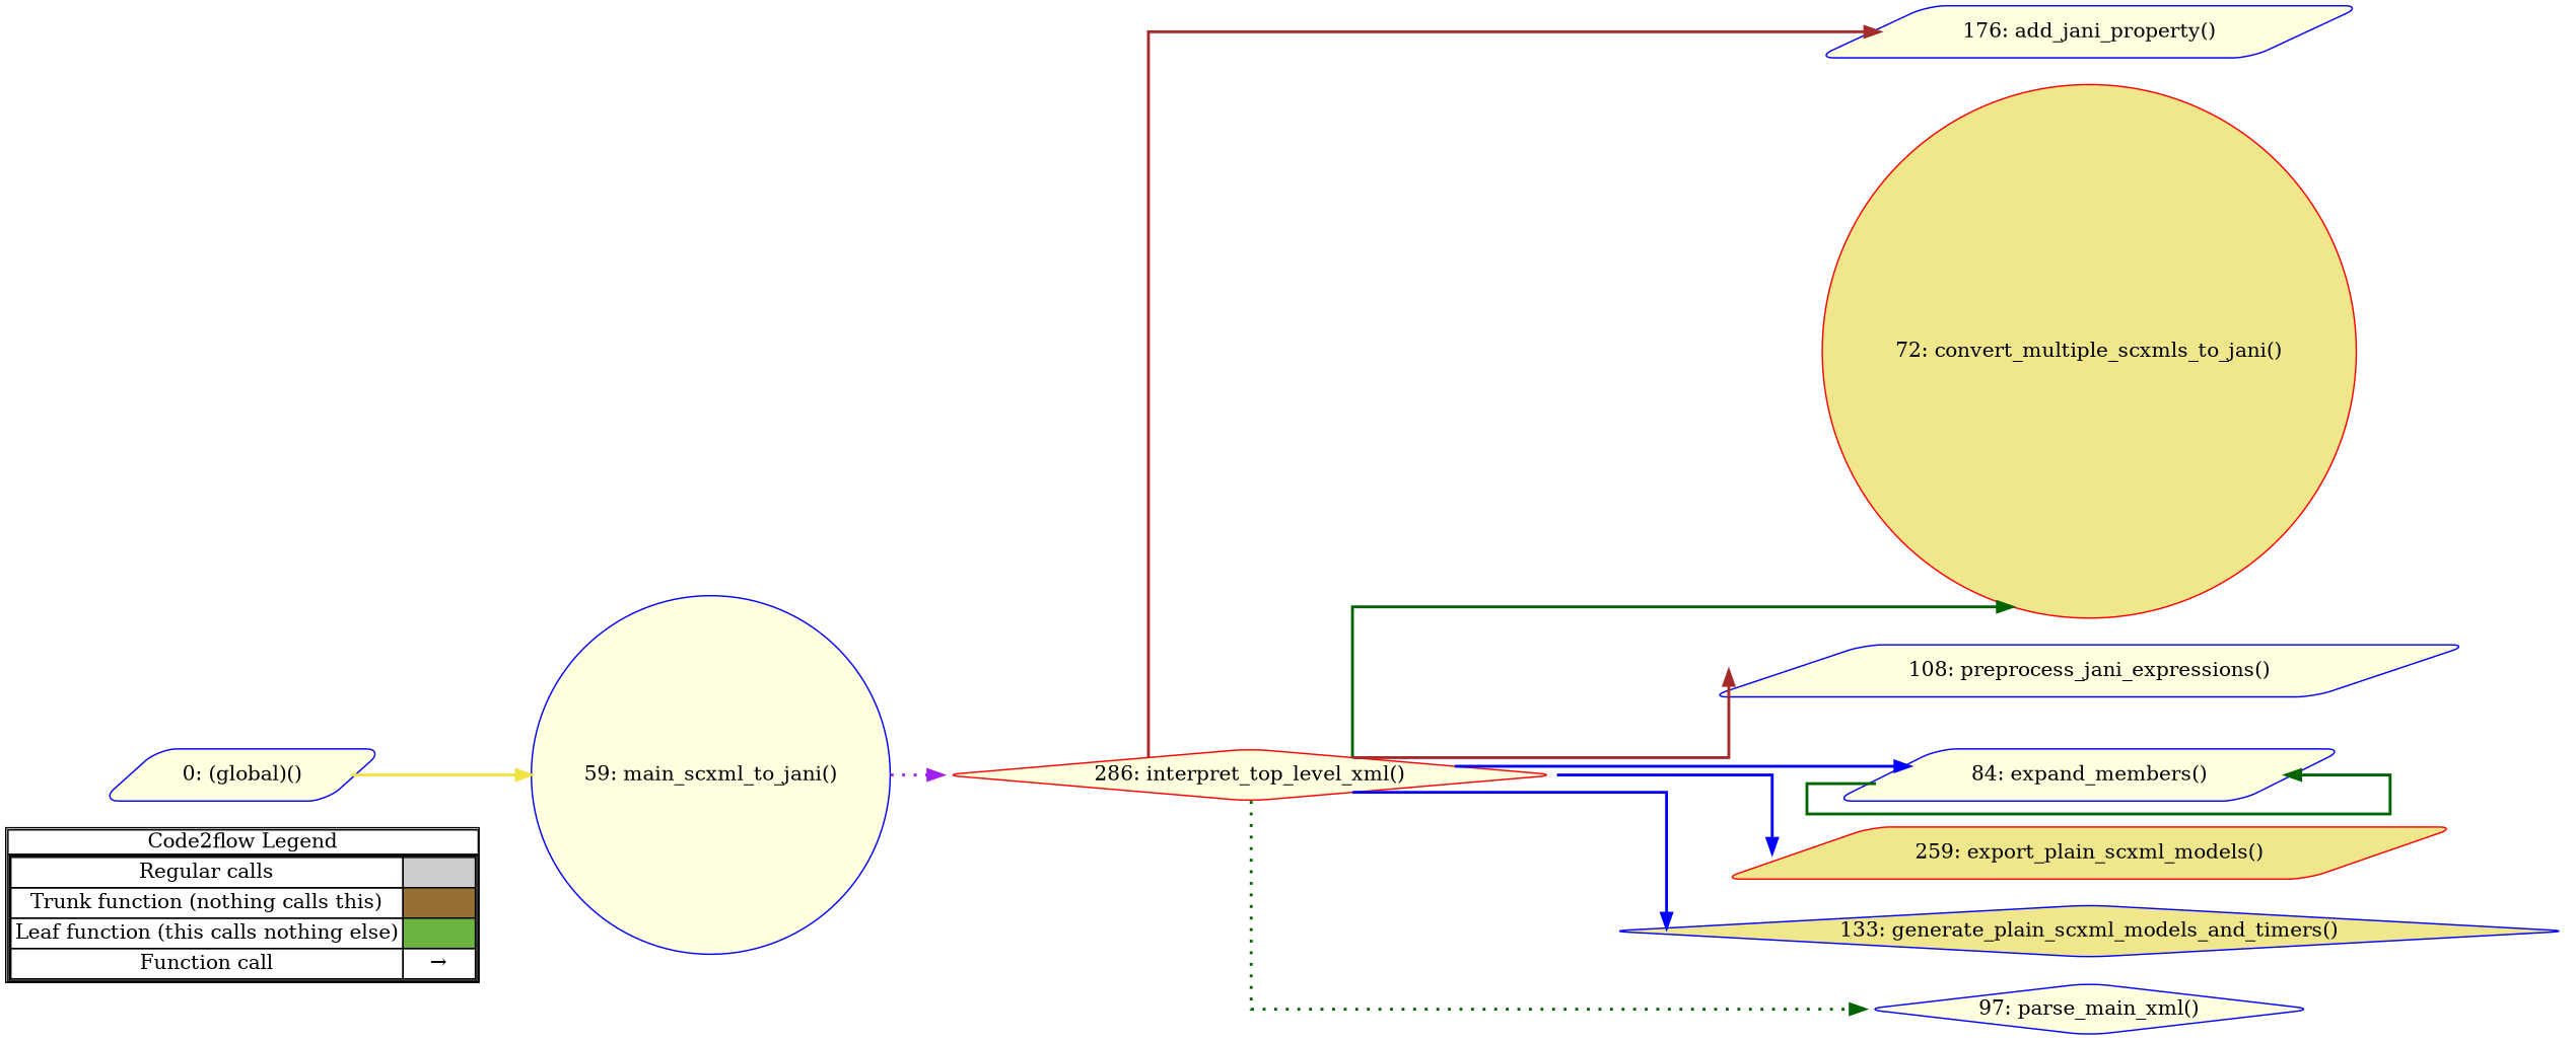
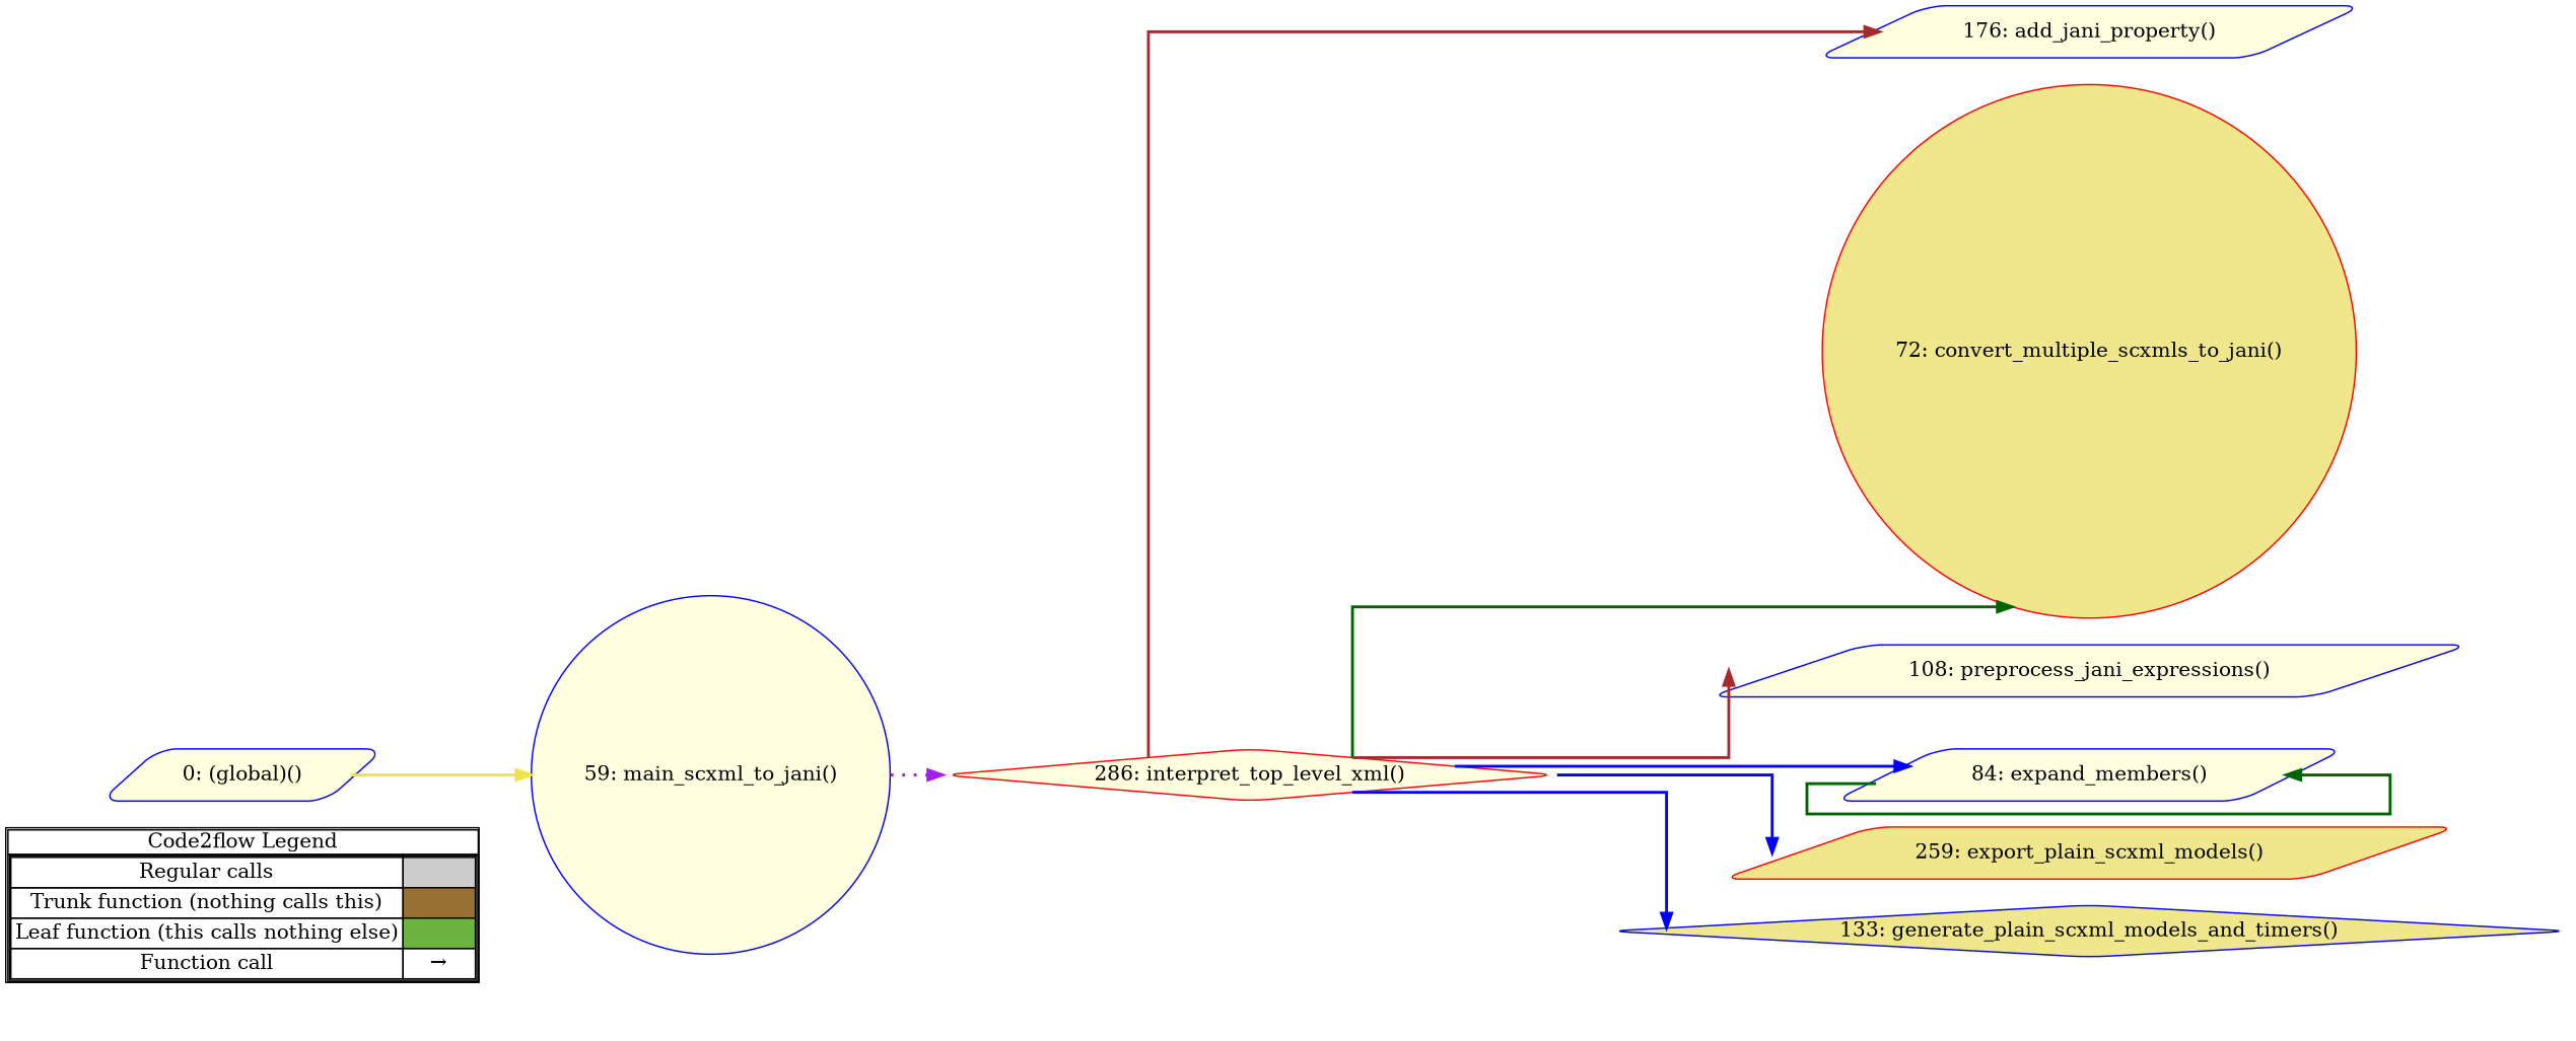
  digraph {
    concentrate=true
    rankdir=LR
    splines=ortho
    node [shape=parallelogram color=blue fillcolor=lightyellow style="rounded,filled"]
    edge [color=darkgreen penwidth=2 style=bold]
    n1 [label=<         <table cellspacing="0" cellpadding="0" border="1"><tr><td>Code2flow Legend</td></tr><tr><td>         <table cellspacing="0">         <tr><td>Regular calls</td><td width="50px" bgcolor='#cccccc'></td></tr>         <tr><td>Trunk function (nothing calls this)</td><td bgcolor='#966F33'></td></tr>         <tr><td>Leaf function (this calls nothing else)</td><td bgcolor='#6db33f'></td></tr>         <tr><td>Function call</td><td><font color='black'>&#8594;</font></td></tr>         </table></td></tr></table>         > margin=0 shape=none color="" fillcolor="" style=""]
    n2 [label="176: add_jani_property()"]
    n3 [label="0: (global)()"]
    n4 [label="59: main_scxml_to_jani()" shape=circle]
    n5 [color=red fillcolor=khaki label="72: convert_multiple_scxmls_to_jani()" shape=circle]
    n6 [label="108: preprocess_jani_expressions()"]
    n7 [label="84: expand_members()"]
    n8 [color=red fillcolor=khaki label="259: export_plain_scxml_models()"]
    n9 [fillcolor=khaki label="133: generate_plain_scxml_models_and_timers()" shape=diamond]
    n10 [color=red label="286: interpret_top_level_xml()" shape=diamond]
-   n11 [label="97: parse_main_xml()" shape=diamond]
    subgraph sub_1 {
      label=legend
      rank=min
      n1
    }
    subgraph sub_2 {
      label="File: jani_model"
      style=dotted
      subgraph sub_3 {
        label="Class: JaniModel"
        style=dotted
        n2
      }
    }
    subgraph sub_4 {
      label="File: main"
      style=dotted
      n3
      n4
    }
    subgraph sub_5 {
      label="File: scxml_to_jani"
      style=dotted
      n5
      n6
    }
    subgraph sub_6 {
      label="File: struct_definition"
      style=dotted
      subgraph sub_7 {
        label="Class: StructDefinition"
        style=dotted
        n7
      }
    }
    subgraph sub_8 {
      label="File: top_level_interpreter"
      style=dotted
      n8
      n9
      n10
-     n11
    }
    n3 -> n4 [color="#F0E442" style=""]
    n4 -> n10 [color=purple style=dotted]
    n7 -> n7
    n10 -> n2 [color=brown]
    n10 -> n5
    n10 -> n6 [color=brown]
    n10 -> n7 [color=blue]
    n10 -> n8 [color=blue]
    n10 -> n9 [color=blue]
-   n10 -> n11 [style=dotted]
  }
